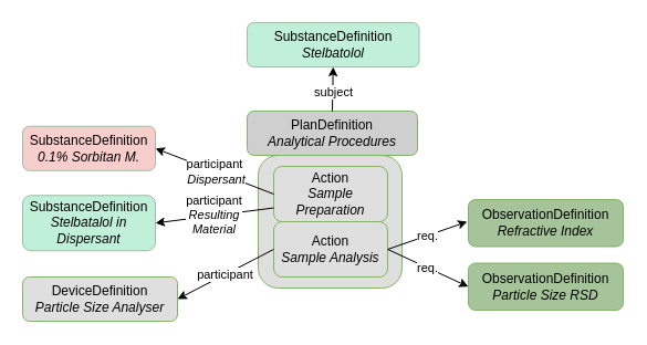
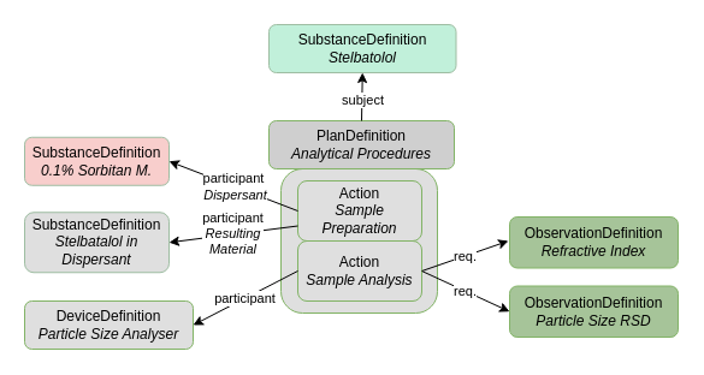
  <mxCell id="0" />
  <mxCell id="1" parent="0" />
  <mxCell id="2" value="" style="rounded=1;whiteSpace=wrap;html=1;fontSize=12;glass=0;strokeWidth=1;shadow=0;fillColor=#dfdfdf;strokeColor=#82b366;" parent="1" vertex="1"><mxGeometry x="233" y="140" width="130" height="120" as="geometry" /></mxCell>
  <mxCell id="3" value="PlanDefinition&lt;br&gt;&lt;i&gt;Analytical Procedures&lt;/i&gt;" style="rounded=1;whiteSpace=wrap;html=1;fontSize=12;glass=0;strokeWidth=1;shadow=0;fillColor=#cfcfcf;strokeColor=#82b366;" parent="1" vertex="1"><mxGeometry x="223" y="100" width="154" height="40" as="geometry" /></mxCell>
  <mxCell id="4" value="req." style="endArrow=classic;html=1;rounded=0;exitX=1;exitY=0.5;exitDx=0;exitDy=0;" parent="1" source="7" edge="1"><mxGeometry width="50" height="50" relative="1" as="geometry"><mxPoint x="793" y="385" as="sourcePoint" /><mxPoint x="422" y="200" as="targetPoint" /></mxGeometry></mxCell>
  <mxCell id="5" value="ObservationDefinition&lt;br&gt;&lt;i&gt;Particle Size RSD&lt;/i&gt;" style="rounded=1;whiteSpace=wrap;html=1;fontSize=12;glass=0;strokeWidth=1;shadow=0;fillColor=#A6C499;strokeColor=#82b366;" parent="1" vertex="1"><mxGeometry x="423" y="237.5" width="140" height="42.5" as="geometry" /></mxCell>
  <mxCell id="6" value="Action&lt;br&gt;&lt;i&gt;Sample Preparation&lt;/i&gt;" style="rounded=1;whiteSpace=wrap;html=1;fontSize=12;glass=0;strokeWidth=1;shadow=0;fillColor=#dfdfdf;strokeColor=#82b366;" parent="1" vertex="1"><mxGeometry x="247" y="150" width="103" height="50" as="geometry" /></mxCell>
  <mxCell id="7" value="Action&lt;br&gt;&lt;i&gt;Sample Analysis&lt;/i&gt;" style="rounded=1;whiteSpace=wrap;html=1;fontSize=12;glass=0;strokeWidth=1;shadow=0;fillColor=#dfdfdf;strokeColor=#82b366;" parent="1" vertex="1"><mxGeometry x="247" y="200" width="103" height="50" as="geometry" /></mxCell>
  <mxCell id="8" value="req." style="endArrow=classic;html=1;rounded=0;exitX=1;exitY=0.5;exitDx=0;exitDy=0;entryX=0;entryY=0.5;entryDx=0;entryDy=0;" parent="1" source="7" edge="1" target="5"><mxGeometry width="50" height="50" relative="1" as="geometry"><mxPoint x="393" y="200" as="sourcePoint" /><mxPoint x="423" y="229.648" as="targetPoint" /></mxGeometry></mxCell>
  <mxCell id="9" value="" style="endArrow=classic;html=1;rounded=0;exitX=0.5;exitY=0;exitDx=0;exitDy=0;entryX=0.5;entryY=1;entryDx=0;entryDy=0;" parent="1" source="3" target="16" edge="1"><mxGeometry width="50" height="50" relative="1" as="geometry"><mxPoint x="393" y="170" as="sourcePoint" /><mxPoint x="300" y="60" as="targetPoint" /></mxGeometry></mxCell>
  <mxCell id="10" value="subject" style="edgeLabel;html=1;align=center;verticalAlign=middle;resizable=0;points=[];" parent="9" vertex="1" connectable="0"><mxGeometry x="0.238" y="-3" relative="1" as="geometry"><mxPoint x="-3" y="7" as="offset" /></mxGeometry></mxCell>
  <mxCell id="11" value="SubstanceDefinition&lt;br&gt;&lt;i&gt;0.1% Sorbitan M.&lt;/i&gt;" style="rounded=1;whiteSpace=wrap;html=1;fontSize=12;glass=0;strokeWidth=1;shadow=0;fillColor=#f8cecc;strokeColor=#9ebda2;" parent="1" vertex="1"><mxGeometry x="20" y="113.75" width="120" height="40" as="geometry" /></mxCell>
  <mxCell id="12" value="ObservationDefinition&lt;br&gt;&lt;i&gt;Refractive Index&lt;/i&gt;" style="rounded=1;whiteSpace=wrap;html=1;fontSize=12;glass=0;strokeWidth=1;shadow=0;fillColor=#A6C499;strokeColor=#82b366;" parent="1" vertex="1"><mxGeometry x="423" y="180" width="140" height="42.5" as="geometry" /></mxCell>
  <mxCell id="13" value="participant&amp;nbsp;&lt;br&gt;&lt;i&gt;Dispersant&lt;/i&gt;" style="endArrow=classic;html=1;rounded=0;entryX=1;entryY=0.5;entryDx=0;entryDy=0;exitX=0;exitY=0.5;exitDx=0;exitDy=0;" parent="1" target="11" edge="1" source="6"><mxGeometry x="-0.015" width="50" height="50" relative="1" as="geometry"><mxPoint x="233" y="170" as="sourcePoint" /><mxPoint x="423" y="170" as="targetPoint" /><mxPoint as="offset" /></mxGeometry></mxCell>
- <mxCell id="14" value="SubstanceDefinition&lt;br&gt;&lt;i&gt;Stelbatalol in Dispersant&lt;/i&gt;" style="rounded=1;whiteSpace=wrap;html=1;fontSize=12;glass=0;strokeWidth=1;shadow=0;fillColor=#c1f0da;strokeColor=#9ebda2;" parent="1" vertex="1"><mxGeometry x="20" y="176.25" width="120" height="50" as="geometry" /></mxCell>
+ <mxCell id="14" value="SubstanceDefinition&lt;br&gt;&lt;i&gt;Stelbatalol in Dispersant&lt;/i&gt;" style="rounded=1;whiteSpace=wrap;html=1;fontSize=12;glass=0;strokeWidth=1;shadow=0;fillColor=#dfdfdf;strokeColor=#9ebda2;" parent="1" vertex="1"><mxGeometry x="20" y="176.25" width="120" height="50" as="geometry" /></mxCell>
  <mxCell id="15" value="participant&lt;br&gt;&lt;i&gt;Resulting&lt;br&gt;Material&lt;/i&gt;" style="endArrow=classic;html=1;rounded=0;exitX=0;exitY=0.75;exitDx=0;exitDy=0;entryX=1;entryY=0.5;entryDx=0;entryDy=0;" parent="1" source="6" target="14" edge="1"><mxGeometry width="50" height="50" relative="1" as="geometry"><mxPoint x="260" y="170" as="sourcePoint" /><mxPoint x="173" y="170" as="targetPoint" /></mxGeometry></mxCell>
  <mxCell id="16" value="SubstanceDefinition&lt;br&gt;&lt;i style=&quot;border-color: var(--border-color);&quot;&gt;Stelbatolol&lt;/i&gt;" style="rounded=1;whiteSpace=wrap;html=1;fontSize=12;glass=0;strokeWidth=1;shadow=0;fillColor=#c1f0da;strokeColor=#9ebda2;" vertex="1" parent="1"><mxGeometry x="223" y="20" width="155.5" height="40" as="geometry" /></mxCell>
  <mxCell id="17" value="DeviceDefinition&lt;br&gt;&lt;i&gt;Particle Size Analyser&lt;/i&gt;" style="rounded=1;whiteSpace=wrap;html=1;fontSize=12;glass=0;strokeWidth=1;shadow=0;fillColor=#dfdfdf;strokeColor=#82b366;" vertex="1" parent="1"><mxGeometry x="20" y="250" width="140" height="40" as="geometry" /></mxCell>
  <mxCell id="18" value="participant" style="endArrow=classic;html=1;rounded=0;exitX=0;exitY=0.5;exitDx=0;exitDy=0;entryX=1;entryY=0.5;entryDx=0;entryDy=0;" edge="1" parent="1" target="17" source="7"><mxGeometry width="50" height="50" relative="1" as="geometry"><mxPoint x="310" y="300" as="sourcePoint" /><mxPoint x="260" y="370" as="targetPoint" /></mxGeometry></mxCell>
